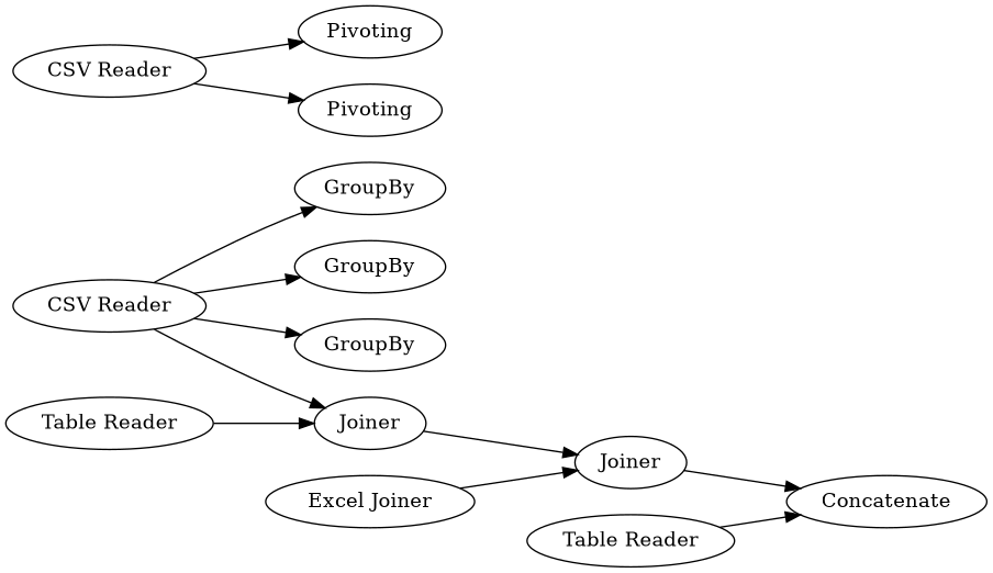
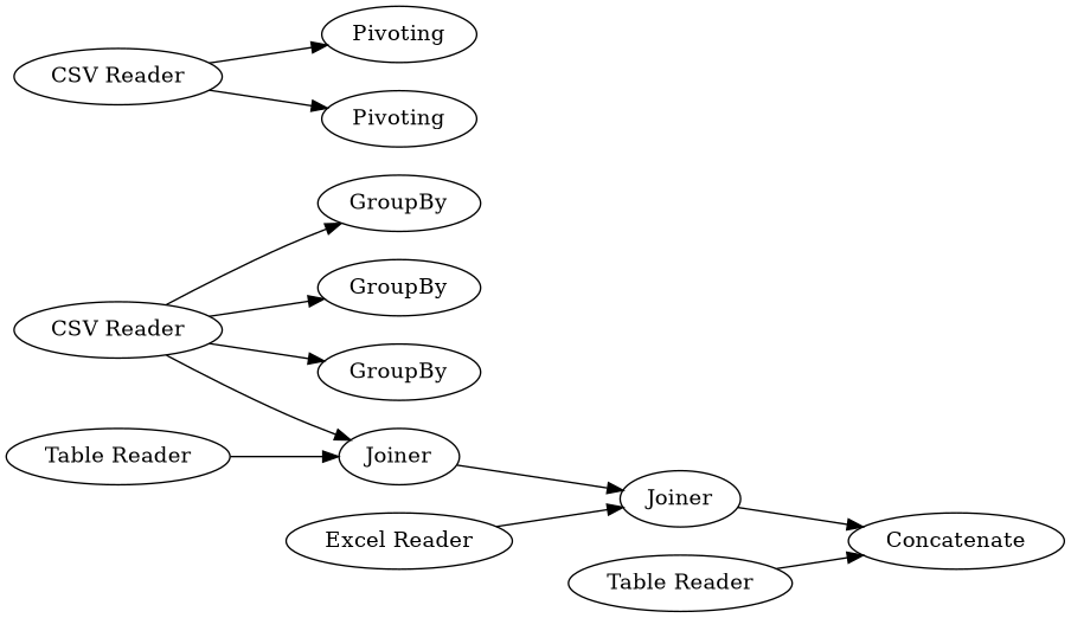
  digraph {
    rankdir=LR
    n1 [label=GroupBy]
    n2 [label=GroupBy]
    n3 [label=Pivoting]
    n4 [label=GroupBy]
    n5 [label=Pivoting]
    n6 [label=Concatenate]
-   n7 [label="Excel Joiner"]
+   n7 [label="Excel Reader"]
    n8 [label=Joiner]
    n9 [label="CSV Reader"]
    n10 [label=Joiner]
    n11 [label="CSV Reader"]
    n12 [label="Table Reader"]
    n13 [label="Table Reader"]
    n7 -> n8
    n8 -> n6
    n9 -> n1
    n9 -> n2
    n9 -> n4
    n9 -> n10
    n10 -> n8
    n11 -> n3
    n11 -> n5
    n12 -> n6
    n13 -> n10
  }
